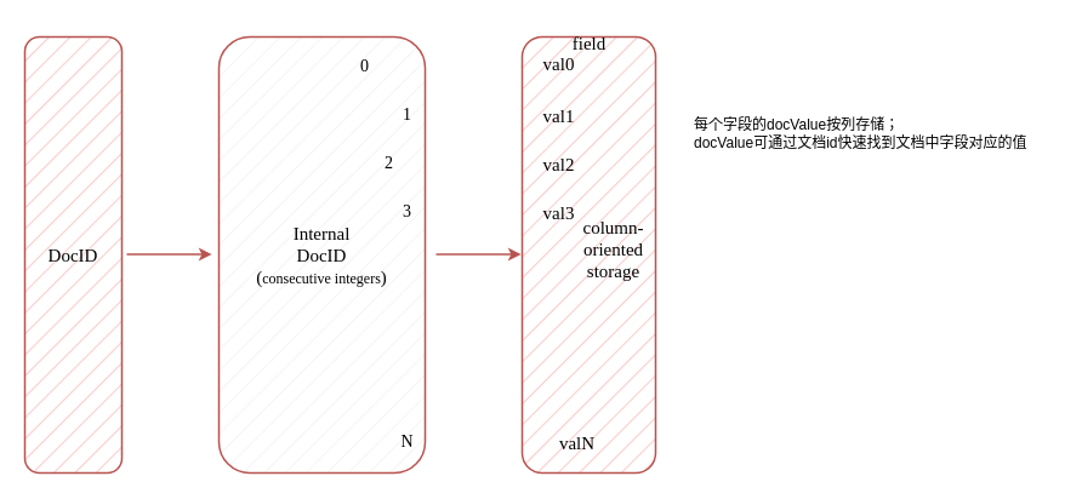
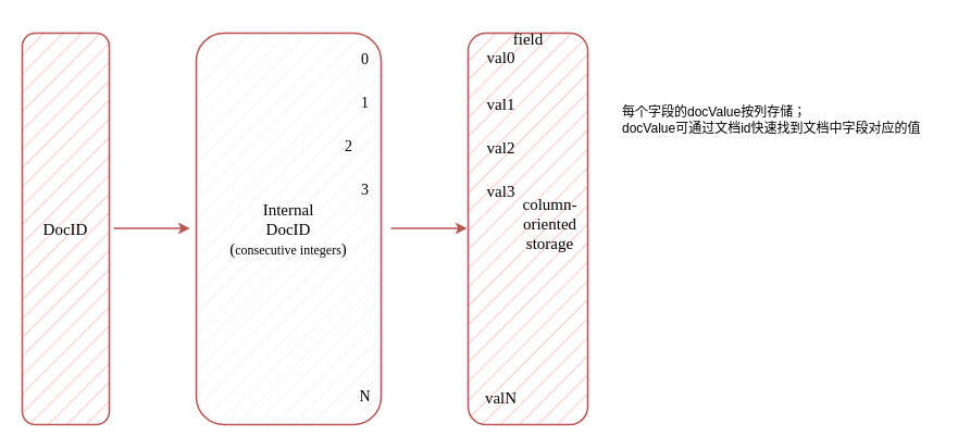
  <mxCell id="0" />
  <mxCell id="1" parent="0" />
  <mxCell id="2" value="&lt;font face=&quot;Comic Sans MS&quot; style=&quot;font-size: 15px;&quot;&gt;DocID&lt;/font&gt;" style="rounded=1;whiteSpace=wrap;html=1;fillColor=#f8cecc;strokeColor=#b85450;fillStyle=hatch;strokeWidth=1.5;" vertex="1" parent="1"><mxGeometry x="20" y="30" width="80" height="360" as="geometry" /></mxCell>
  <mxCell id="3" value="&lt;div&gt;&lt;font face=&quot;Comic Sans MS&quot;&gt;&lt;span style=&quot;font-size: 15px;&quot;&gt;Internal&lt;/span&gt;&lt;/font&gt;&lt;/div&gt;&lt;font style=&quot;&quot;&gt;&lt;font face=&quot;Comic Sans MS&quot;&gt;&lt;span style=&quot;font-size: 15px;&quot;&gt;DocID&lt;/span&gt;&lt;/font&gt;&lt;/font&gt;&lt;div&gt;&lt;font face=&quot;Comic Sans MS&quot;&gt;&lt;span style=&quot;font-size: 15px;&quot;&gt;(&lt;/span&gt;&lt;font&gt;consecutive integers&lt;/font&gt;&lt;span style=&quot;font-size: 15px;&quot;&gt;)&lt;/span&gt;&lt;/font&gt;&lt;/div&gt;" style="rounded=1;whiteSpace=wrap;html=1;fillColor=#f5f5f5;strokeColor=#b85450;fillStyle=hatch;strokeWidth=1.5;" vertex="1" parent="1"><mxGeometry x="180" y="30" width="170" height="360" as="geometry" /></mxCell>
  <mxCell id="4" value="" style="endArrow=classic;html=1;rounded=0;strokeWidth=1.5;fillColor=#f8cecc;strokeColor=#b85450;" edge="1" parent="1"><mxGeometry width="50" height="50" relative="1" as="geometry"><mxPoint x="104" y="209.5" as="sourcePoint" /><mxPoint x="174" y="209.5" as="targetPoint" /></mxGeometry></mxCell>
  <mxCell id="5" value="" style="rounded=1;whiteSpace=wrap;html=1;fillColor=#f8cecc;strokeColor=#b85450;fillStyle=hatch;strokeWidth=1.5;" vertex="1" parent="1"><mxGeometry x="430" y="30" width="110" height="360" as="geometry" /></mxCell>
  <mxCell id="6" value="&lt;font style=&quot;font-size: 15px;&quot; face=&quot;Comic Sans MS&quot;&gt;field&lt;/font&gt;" style="text;html=1;align=center;verticalAlign=middle;resizable=0;points=[];autosize=1;strokeColor=none;fillColor=none;" vertex="1" parent="1"><mxGeometry x="455" y="20" width="60" height="30" as="geometry" /></mxCell>
  <mxCell id="7" value="" style="endArrow=classic;html=1;rounded=0;strokeWidth=1.5;fillColor=#f8cecc;strokeColor=#b85450;" edge="1" parent="1"><mxGeometry width="50" height="50" relative="1" as="geometry"><mxPoint x="359" y="209.5" as="sourcePoint" /><mxPoint x="429" y="209.5" as="targetPoint" /></mxGeometry></mxCell>
  <mxCell id="8" value="每个字段的docValue按列存储；&lt;div&gt;docValue可通过文档id快速找到文档中字段对应的值&lt;/div&gt;" style="text;html=1;align=left;verticalAlign=middle;resizable=0;points=[];autosize=1;strokeColor=none;fillColor=none;" vertex="1" parent="1"><mxGeometry x="570" y="90" width="300" height="40" as="geometry" /></mxCell>
- <mxCell id="9" value="&lt;font style=&quot;font-size: 14px;&quot; face=&quot;Comic Sans MS&quot;&gt;0&lt;/font&gt;" style="text;html=1;align=center;verticalAlign=middle;resizable=0;points=[];autosize=1;strokeColor=none;fillColor=none;" vertex="1" parent="1"><mxGeometry x="285" y="40" width="30" height="30" as="geometry" /></mxCell>
+ <mxCell id="9" value="&lt;font style=&quot;font-size: 14px;&quot; face=&quot;Comic Sans MS&quot;&gt;0&lt;/font&gt;" style="text;html=1;align=center;verticalAlign=middle;resizable=0;points=[];autosize=1;strokeColor=none;fillColor=none;" vertex="1" parent="1"><mxGeometry x="320" y="40" width="30" height="30" as="geometry" /></mxCell>
  <mxCell id="10" value="&lt;font style=&quot;font-size: 14px;&quot; face=&quot;Comic Sans MS&quot;&gt;1&lt;/font&gt;" style="text;html=1;align=center;verticalAlign=middle;resizable=0;points=[];autosize=1;strokeColor=none;fillColor=none;" vertex="1" parent="1"><mxGeometry x="320" y="80" width="30" height="30" as="geometry" /></mxCell>
  <mxCell id="11" value="&lt;font style=&quot;font-size: 14px;&quot; face=&quot;Comic Sans MS&quot;&gt;2&lt;/font&gt;" style="text;html=1;align=center;verticalAlign=middle;resizable=0;points=[];autosize=1;strokeColor=none;fillColor=none;" vertex="1" parent="1"><mxGeometry x="305" y="120" width="30" height="30" as="geometry" /></mxCell>
  <mxCell id="12" value="&lt;font style=&quot;font-size: 14px;&quot; face=&quot;Comic Sans MS&quot;&gt;3&lt;/font&gt;" style="text;html=1;align=center;verticalAlign=middle;resizable=0;points=[];autosize=1;strokeColor=none;fillColor=none;" vertex="1" parent="1"><mxGeometry x="320" y="160" width="30" height="30" as="geometry" /></mxCell>
  <mxCell id="13" value="&lt;font style=&quot;font-size: 14px;&quot; face=&quot;Comic Sans MS&quot;&gt;N&lt;/font&gt;" style="text;html=1;align=center;verticalAlign=middle;resizable=0;points=[];autosize=1;strokeColor=none;fillColor=none;" vertex="1" parent="1"><mxGeometry x="320" y="350" width="30" height="30" as="geometry" /></mxCell>
  <mxCell id="14" value="&lt;span style=&quot;font-family: &amp;quot;Comic Sans MS&amp;quot;; font-size: 15px; text-wrap-mode: wrap;&quot;&gt;column-oriented storage&lt;/span&gt;" style="text;html=1;align=center;verticalAlign=middle;resizable=0;points=[];autosize=1;strokeColor=none;fillColor=none;" vertex="1" parent="1"><mxGeometry x="410" y="190" width="190" height="30" as="geometry" /></mxCell>
  <mxCell id="15" value="&lt;font face=&quot;Comic Sans MS&quot;&gt;&lt;span style=&quot;font-size: 15px;&quot;&gt;val0&lt;/span&gt;&lt;/font&gt;" style="text;html=1;align=center;verticalAlign=middle;resizable=0;points=[];autosize=1;strokeColor=none;fillColor=none;" vertex="1" parent="1"><mxGeometry x="435" y="37" width="50" height="30" as="geometry" /></mxCell>
  <mxCell id="16" value="&lt;font face=&quot;Comic Sans MS&quot;&gt;&lt;span style=&quot;font-size: 15px;&quot;&gt;val1&lt;/span&gt;&lt;/font&gt;" style="text;html=1;align=center;verticalAlign=middle;resizable=0;points=[];autosize=1;strokeColor=none;fillColor=none;" vertex="1" parent="1"><mxGeometry x="435" y="80" width="50" height="30" as="geometry" /></mxCell>
  <mxCell id="17" value="&lt;font face=&quot;Comic Sans MS&quot;&gt;&lt;span style=&quot;font-size: 15px;&quot;&gt;val2&lt;/span&gt;&lt;/font&gt;" style="text;html=1;align=center;verticalAlign=middle;resizable=0;points=[];autosize=1;strokeColor=none;fillColor=none;" vertex="1" parent="1"><mxGeometry x="435" y="120" width="50" height="30" as="geometry" /></mxCell>
  <mxCell id="18" value="&lt;font face=&quot;Comic Sans MS&quot;&gt;&lt;span style=&quot;font-size: 15px;&quot;&gt;val3&lt;/span&gt;&lt;/font&gt;" style="text;html=1;align=center;verticalAlign=middle;resizable=0;points=[];autosize=1;strokeColor=none;fillColor=none;" vertex="1" parent="1"><mxGeometry x="435" y="160" width="50" height="30" as="geometry" /></mxCell>
- <mxCell id="19" value="&lt;font face=&quot;Comic Sans MS&quot;&gt;&lt;span style=&quot;font-size: 15px;&quot;&gt;valN&lt;/span&gt;&lt;/font&gt;" style="text;html=1;align=center;verticalAlign=middle;resizable=0;points=[];autosize=1;strokeColor=none;fillColor=none;" vertex="1" parent="1"><mxGeometry x="450" y="350" width="50" height="30" as="geometry" /></mxCell>
+ <mxCell id="19" value="&lt;font face=&quot;Comic Sans MS&quot;&gt;&lt;span style=&quot;font-size: 15px;&quot;&gt;valN&lt;/span&gt;&lt;/font&gt;" style="text;html=1;align=center;verticalAlign=middle;resizable=0;points=[];autosize=1;strokeColor=none;fillColor=none;" vertex="1" parent="1"><mxGeometry x="435" y="350" width="50" height="30" as="geometry" /></mxCell>
